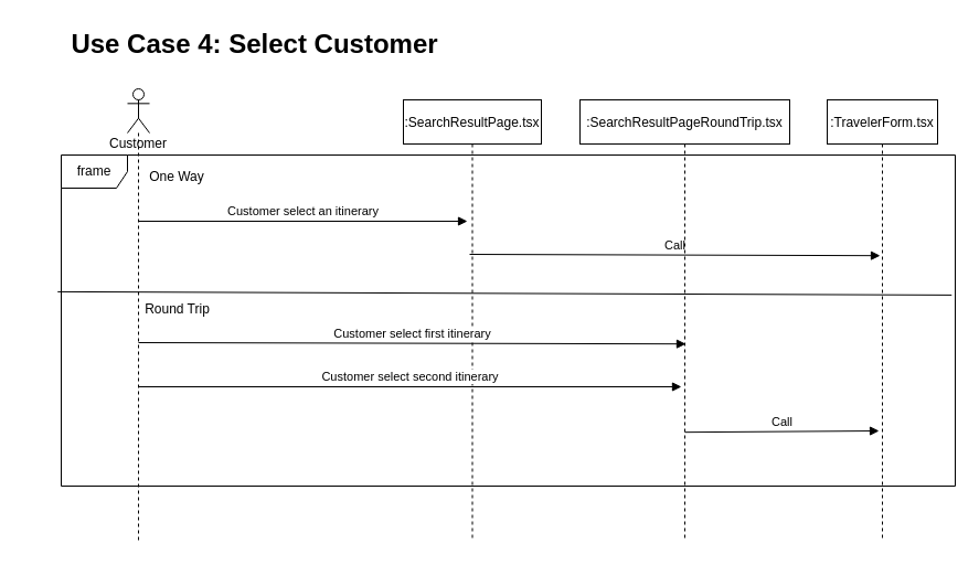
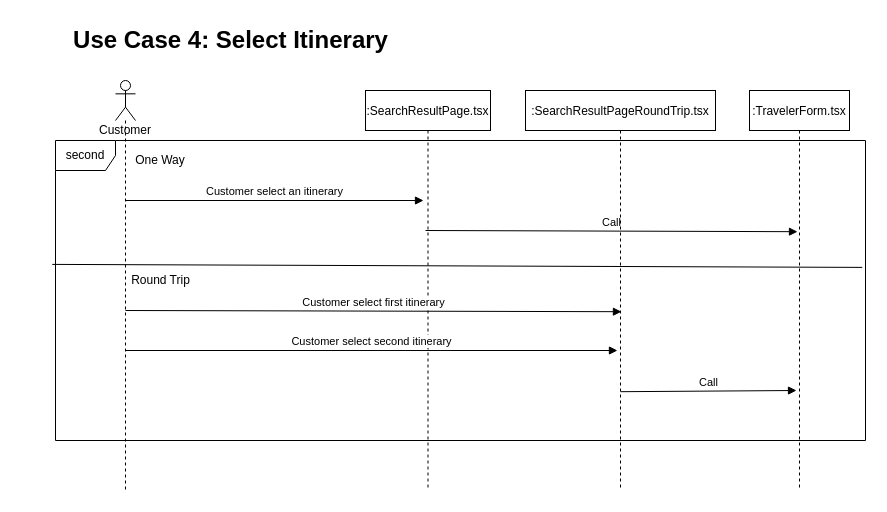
  <mxCell id="0" />
  <mxCell id="1" parent="0" />
  <mxCell id="2" value=":SearchResultPage.tsx" style="shape=umlLifeline;perimeter=lifelinePerimeter;container=1;collapsible=0;recursiveResize=0;rounded=0;shadow=0;strokeWidth=1;" vertex="1" parent="1"><mxGeometry x="365" y="90" width="125" height="400" as="geometry" /></mxCell>
  <mxCell id="3" value="Call" style="html=1;verticalAlign=bottom;endArrow=block;entryX=0.48;entryY=0.353;entryDx=0;entryDy=0;entryPerimeter=0;" edge="1" parent="2" target="4"><mxGeometry width="80" relative="1" as="geometry"><mxPoint x="60" y="140" as="sourcePoint" /><mxPoint x="140" y="140" as="targetPoint" /></mxGeometry></mxCell>
  <mxCell id="4" value=":TravelerForm.tsx" style="shape=umlLifeline;perimeter=lifelinePerimeter;container=1;collapsible=0;recursiveResize=0;rounded=0;shadow=0;strokeWidth=1;" vertex="1" parent="1"><mxGeometry x="749" y="90" width="100" height="400" as="geometry" /></mxCell>
  <mxCell id="5" value="Customer" style="shape=umlLifeline;participant=umlActor;perimeter=lifelinePerimeter;whiteSpace=wrap;html=1;container=1;collapsible=0;recursiveResize=0;verticalAlign=top;spacingTop=36;outlineConnect=0;" vertex="1" parent="1"><mxGeometry x="115" y="80" width="20" height="410" as="geometry" /></mxCell>
  <mxCell id="6" value="Customer select an itinerary" style="html=1;verticalAlign=bottom;endArrow=block;entryX=0.464;entryY=0.275;entryDx=0;entryDy=0;entryPerimeter=0;" edge="1" parent="5" target="2"><mxGeometry width="80" relative="1" as="geometry"><mxPoint x="10" y="120" as="sourcePoint" /><mxPoint x="90" y="120" as="targetPoint" /></mxGeometry></mxCell>
  <mxCell id="7" value="Customer select first itinerary" style="html=1;verticalAlign=bottom;endArrow=block;entryX=0.505;entryY=0.553;entryDx=0;entryDy=0;entryPerimeter=0;" edge="1" parent="5" target="10"><mxGeometry width="80" relative="1" as="geometry"><mxPoint x="10" y="230" as="sourcePoint" /><mxPoint x="90" y="230" as="targetPoint" /></mxGeometry></mxCell>
  <mxCell id="8" value="Customer select second itinerary" style="html=1;verticalAlign=bottom;endArrow=block;entryX=0.484;entryY=0.65;entryDx=0;entryDy=0;entryPerimeter=0;" edge="1" parent="5" target="10"><mxGeometry width="80" relative="1" as="geometry"><mxPoint x="10" y="270" as="sourcePoint" /><mxPoint x="90" y="270" as="targetPoint" /></mxGeometry></mxCell>
- <mxCell id="9" value="Use Case 4: Select Customer" style="text;strokeColor=none;fillColor=none;html=1;fontSize=24;fontStyle=1;verticalAlign=middle;align=center;" vertex="1" parent="1"><mxGeometry x="20" y="20" width="420" height="40" as="geometry" /></mxCell>
+ <mxCell id="9" value="Use Case 4: Select Itinerary" style="text;strokeColor=none;fillColor=none;html=1;fontSize=24;fontStyle=1;verticalAlign=middle;align=center;" vertex="1" parent="1"><mxGeometry x="20" y="20" width="420" height="40" as="geometry" /></mxCell>
  <mxCell id="10" value=":SearchResultPageRoundTrip.tsx" style="shape=umlLifeline;perimeter=lifelinePerimeter;container=1;collapsible=0;recursiveResize=0;rounded=0;shadow=0;strokeWidth=1;" vertex="1" parent="1"><mxGeometry x="525" y="90" width="190" height="400" as="geometry" /></mxCell>
  <mxCell id="11" value="One Way" style="text;html=1;strokeColor=none;fillColor=none;align=center;verticalAlign=middle;whiteSpace=wrap;rounded=0;" vertex="1" parent="1"><mxGeometry x="125" y="150" width="70" height="20" as="geometry" /></mxCell>
  <mxCell id="12" value="Call" style="html=1;verticalAlign=bottom;endArrow=block;exitX=0.5;exitY=0.753;exitDx=0;exitDy=0;exitPerimeter=0;" edge="1" parent="1" source="10"><mxGeometry width="80" relative="1" as="geometry"><mxPoint x="425" y="390" as="sourcePoint" /><mxPoint x="796" y="390" as="targetPoint" /></mxGeometry></mxCell>
- <mxCell id="13" value="frame" style="shape=umlFrame;whiteSpace=wrap;html=1;" vertex="1" parent="1"><mxGeometry x="55" y="140" width="810" height="300" as="geometry" /></mxCell>
+ <mxCell id="13" value="second" style="shape=umlFrame;whiteSpace=wrap;html=1;" vertex="1" parent="1"><mxGeometry x="55" y="140" width="810" height="300" as="geometry" /></mxCell>
  <mxCell id="14" value="" style="endArrow=none;html=1;exitX=-0.004;exitY=0.413;exitDx=0;exitDy=0;exitPerimeter=0;entryX=0.996;entryY=0.423;entryDx=0;entryDy=0;entryPerimeter=0;" edge="1" parent="1" source="13" target="13"><mxGeometry width="50" height="50" relative="1" as="geometry"><mxPoint x="95" y="280" as="sourcePoint" /><mxPoint x="775" y="264" as="targetPoint" /></mxGeometry></mxCell>
  <mxCell id="15" value="Round Trip" style="text;html=1;strokeColor=none;fillColor=none;align=center;verticalAlign=middle;whiteSpace=wrap;rounded=0;" vertex="1" parent="1"><mxGeometry x="107.5" y="270" width="105" height="20" as="geometry" /></mxCell>
